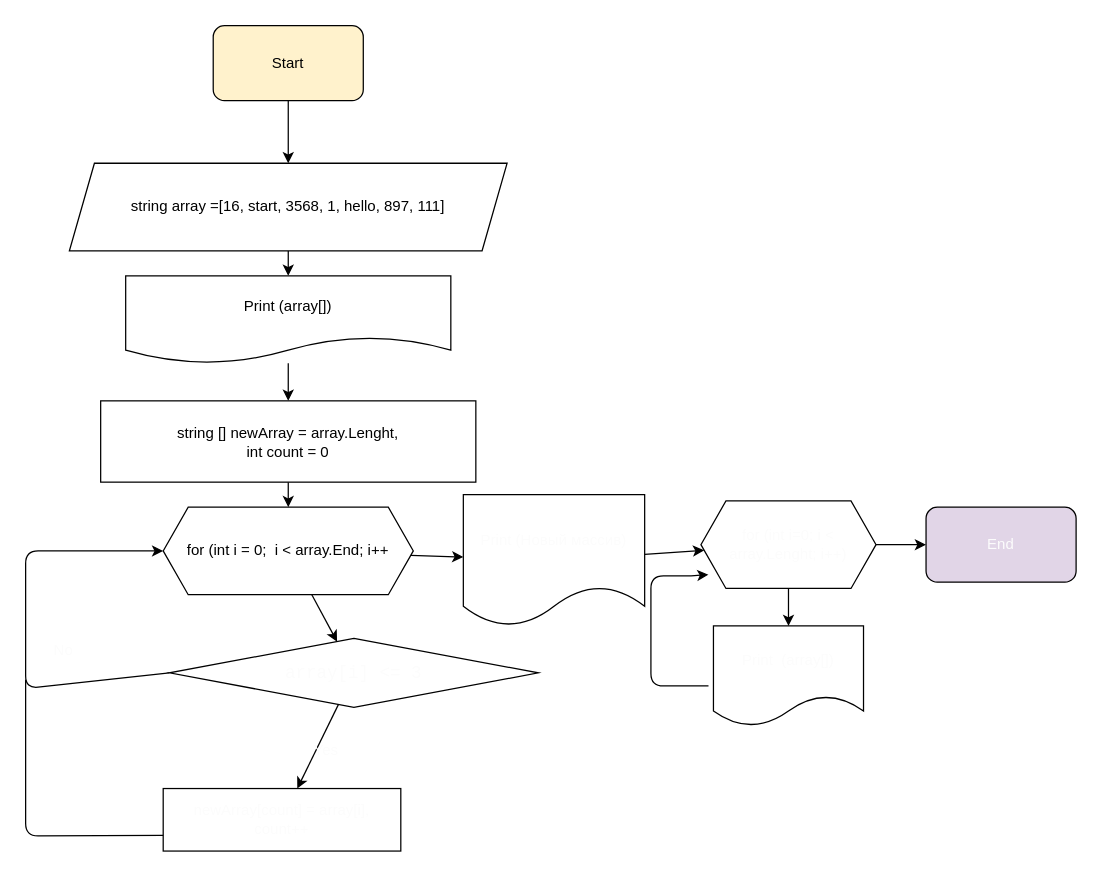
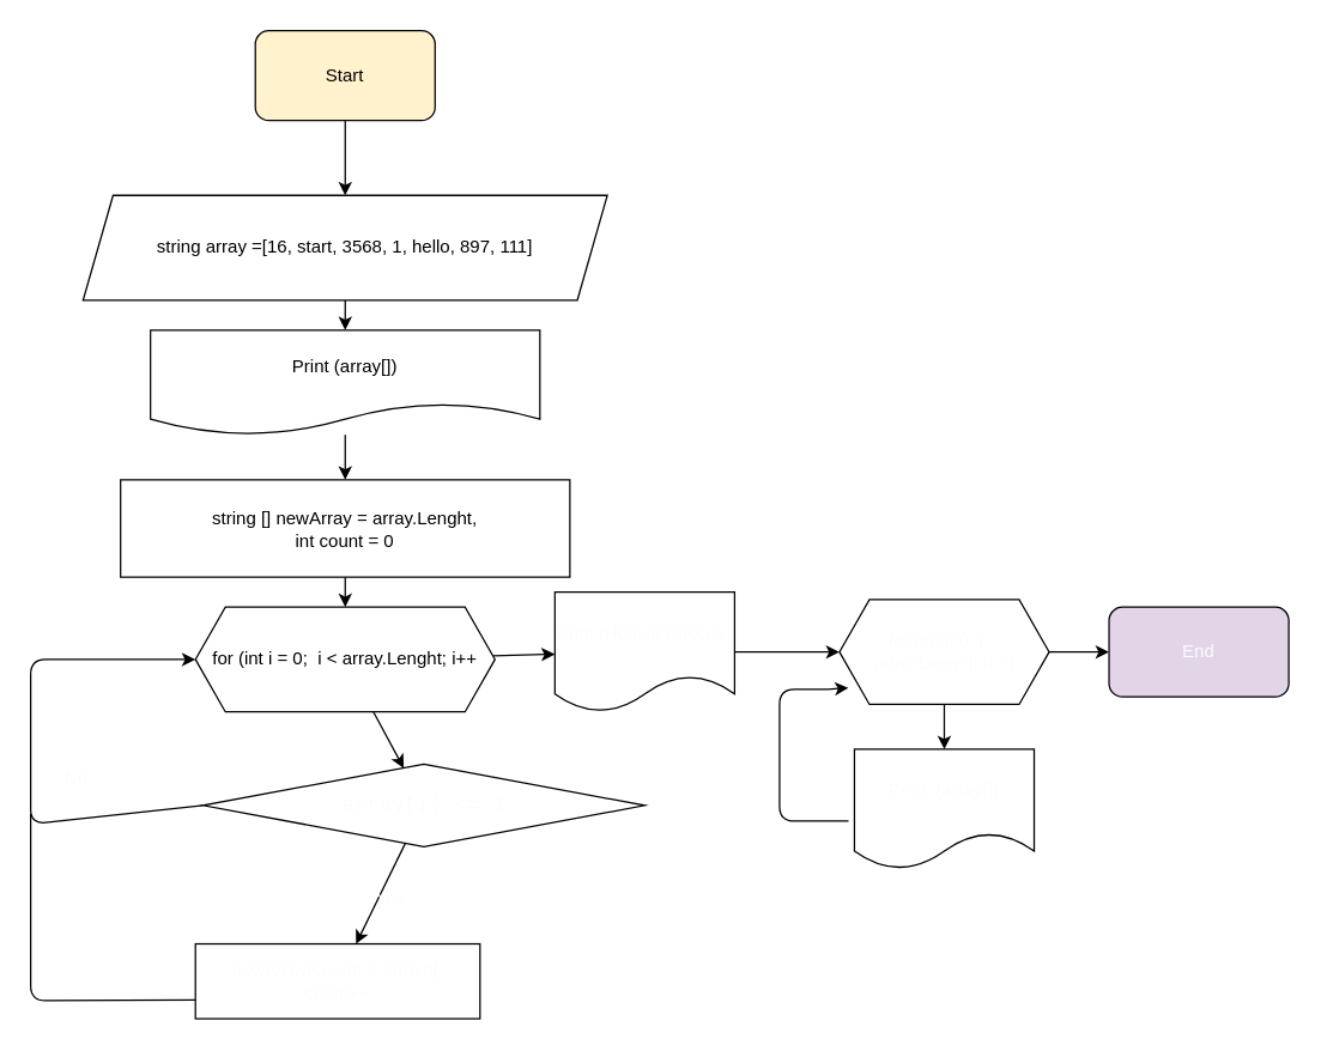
  <mxCell id="0" />
  <mxCell id="1" parent="0" />
  <mxCell id="2" value="" style="edgeStyle=none;html=1;" edge="1" parent="1" source="3" target="5"><mxGeometry relative="1" as="geometry" /></mxCell>
  <mxCell id="3" value="Start" style="rounded=1;whiteSpace=wrap;html=1;fillColor=#fff2cc;" vertex="1" parent="1"><mxGeometry x="170" y="20" width="120" height="60" as="geometry" /></mxCell>
  <mxCell id="4" value="" style="edgeStyle=none;html=1;" edge="1" parent="1" source="5" target="7"><mxGeometry relative="1" as="geometry" /></mxCell>
  <mxCell id="5" value="string array =[16, start, 3568, 1, hello, 897, 111]" style="shape=parallelogram;perimeter=parallelogramPerimeter;whiteSpace=wrap;html=1;fixedSize=1;" vertex="1" parent="1"><mxGeometry x="55" y="130" width="350" height="70" as="geometry" /></mxCell>
  <mxCell id="6" value="" style="edgeStyle=none;html=1;" edge="1" parent="1" source="7" target="9"><mxGeometry relative="1" as="geometry" /></mxCell>
  <mxCell id="7" value="Print (array[])" style="shape=document;whiteSpace=wrap;html=1;boundedLbl=1;" vertex="1" parent="1"><mxGeometry x="100" y="220" width="260" height="70" as="geometry" /></mxCell>
  <mxCell id="8" value="" style="edgeStyle=none;html=1;fontColor=#FCFCFC;" edge="1" parent="1" source="9" target="19"><mxGeometry relative="1" as="geometry" /></mxCell>
  <mxCell id="9" value="string [] newArray = array.Lenght,&lt;br&gt;int count = 0" style="rounded=0;whiteSpace=wrap;html=1;" vertex="1" parent="1"><mxGeometry x="80" y="320" width="300" height="65" as="geometry" /></mxCell>
  <mxCell id="10" value="" style="edgeStyle=none;html=1;fontColor=#FCFCFC;" edge="1" parent="1" source="19" target="13"><mxGeometry relative="1" as="geometry" /></mxCell>
  <mxCell id="11" style="edgeStyle=none;html=1;fontColor=#FCFCFC;entryX=0;entryY=0.5;entryDx=0;entryDy=0;exitX=0;exitY=0.5;exitDx=0;exitDy=0;" edge="1" parent="1" source="13" target="19"><mxGeometry relative="1" as="geometry"><mxPoint x="30" y="550" as="targetPoint" /><Array as="points"><mxPoint x="20" y="550" /><mxPoint x="20" y="440" /></Array></mxGeometry></mxCell>
  <mxCell id="12" value="" style="edgeStyle=none;html=1;fontColor=#FCFCFC;" edge="1" parent="1" source="13" target="15"><mxGeometry relative="1" as="geometry" /></mxCell>
  <mxCell id="13" value="&lt;div style=&quot;font-family: &amp;#34;consolas&amp;#34; , &amp;#34;courier new&amp;#34; , monospace ; font-size: 14px ; line-height: 19px&quot;&gt;&lt;font color=&quot;#fcfcfc&quot; style=&quot;line-height: 1.2&quot;&gt;array[i] &amp;lt;= 3&lt;/font&gt;&lt;/div&gt;" style="rhombus;whiteSpace=wrap;html=1;" vertex="1" parent="1"><mxGeometry x="135" y="510" width="295" height="55" as="geometry" /></mxCell>
  <mxCell id="14" value="No" style="text;html=1;align=center;verticalAlign=middle;resizable=0;points=[];autosize=1;strokeColor=none;fillColor=none;fontColor=#FCFCFC;" vertex="1" parent="1"><mxGeometry x="35" y="510" width="30" height="20" as="geometry" /></mxCell>
  <mxCell id="15" value="newArray[count] = array[i],&lt;br&gt;count++" style="rounded=0;whiteSpace=wrap;html=1;labelBackgroundColor=none;fontColor=#FCFCFC;" vertex="1" parent="1"><mxGeometry x="130" y="630" width="190" height="50" as="geometry" /></mxCell>
  <mxCell id="16" value="Yes" style="text;html=1;align=center;verticalAlign=middle;resizable=0;points=[];autosize=1;strokeColor=none;fillColor=none;fontColor=#FCFCFC;" vertex="1" parent="1"><mxGeometry x="240" y="590" width="40" height="20" as="geometry" /></mxCell>
  <mxCell id="17" value="" style="endArrow=none;html=1;fontColor=#FCFCFC;startArrow=none;" edge="1" parent="1" source="19"><mxGeometry width="50" height="50" relative="1" as="geometry"><mxPoint x="250" y="470" as="sourcePoint" /><mxPoint x="300" y="420" as="targetPoint" /><Array as="points" /></mxGeometry></mxCell>
  <mxCell id="18" value="" style="edgeStyle=none;html=1;fontColor=#FCFCFC;" edge="1" parent="1" source="19" target="22"><mxGeometry relative="1" as="geometry" /></mxCell>
- <mxCell id="19" value="for (int i = 0;&amp;nbsp; i &amp;lt; array.End; i++" style="shape=hexagon;perimeter=hexagonPerimeter2;whiteSpace=wrap;html=1;fixedSize=1;" vertex="1" parent="1"><mxGeometry x="130" y="405" width="200" height="70" as="geometry" /></mxCell>
+ <mxCell id="19" value="for (int i = 0;&amp;nbsp; i &amp;lt; array.Lenght; i++" style="shape=hexagon;perimeter=hexagonPerimeter2;whiteSpace=wrap;html=1;fixedSize=1;" vertex="1" parent="1"><mxGeometry x="130" y="405" width="200" height="70" as="geometry" /></mxCell>
  <mxCell id="20" value="" style="endArrow=none;html=1;fontColor=#FCFCFC;entryX=0;entryY=0.75;entryDx=0;entryDy=0;" edge="1" parent="1" target="15"><mxGeometry width="50" height="50" relative="1" as="geometry"><mxPoint x="20" y="550" as="sourcePoint" /><mxPoint x="-55" y="675" as="targetPoint" /><Array as="points"><mxPoint x="20" y="540" /><mxPoint x="20" y="610" /><mxPoint x="20" y="668" /></Array></mxGeometry></mxCell>
  <mxCell id="21" value="" style="edgeStyle=none;html=1;fontColor=#FCFCFC;" edge="1" parent="1" source="22" target="25"><mxGeometry relative="1" as="geometry" /></mxCell>
- <mxCell id="22" value="Print (Новый массив)" style="shape=document;whiteSpace=wrap;html=1;boundedLbl=1;labelBackgroundColor=none;fontColor=#FCFCFC;" vertex="1" parent="1"><mxGeometry x="370" y="395" width="145" height="105" as="geometry" /></mxCell>
+ <mxCell id="22" value="Print (Новый массив)" style="shape=document;whiteSpace=wrap;html=1;boundedLbl=1;labelBackgroundColor=none;fontColor=#FCFCFC;" vertex="1" parent="1"><mxGeometry x="370" y="395" width="120" height="80" as="geometry" /></mxCell>
  <mxCell id="23" value="" style="edgeStyle=none;html=1;fontColor=#FCFCFC;" edge="1" parent="1" source="25" target="26"><mxGeometry relative="1" as="geometry" /></mxCell>
  <mxCell id="24" value="" style="edgeStyle=none;html=1;fontColor=#FCFCFC;" edge="1" parent="1" source="25" target="28"><mxGeometry relative="1" as="geometry" /></mxCell>
  <mxCell id="25" value="for (int i=0; i &amp;lt; array.Lenght; i++)" style="shape=hexagon;perimeter=hexagonPerimeter2;whiteSpace=wrap;html=1;fixedSize=1;labelBackgroundColor=none;fontColor=#FCFCFC;" vertex="1" parent="1"><mxGeometry x="560" y="400" width="140" height="70" as="geometry" /></mxCell>
  <mxCell id="26" value="Print&amp;nbsp; (array[])" style="shape=document;whiteSpace=wrap;html=1;boundedLbl=1;labelBackgroundColor=none;fontColor=#FCFCFC;" vertex="1" parent="1"><mxGeometry x="570" y="500" width="120" height="80" as="geometry" /></mxCell>
  <mxCell id="27" value="" style="endArrow=classic;html=1;fontColor=#FCFCFC;exitX=-0.033;exitY=0.6;exitDx=0;exitDy=0;exitPerimeter=0;" edge="1" parent="1" source="26"><mxGeometry width="50" height="50" relative="1" as="geometry"><mxPoint x="390" y="330" as="sourcePoint" /><mxPoint x="566" y="459" as="targetPoint" /><Array as="points"><mxPoint x="520" y="548" /><mxPoint x="520" y="460" /><mxPoint x="550" y="460" /></Array></mxGeometry></mxCell>
  <mxCell id="28" value="End" style="rounded=1;whiteSpace=wrap;html=1;labelBackgroundColor=none;fontColor=#FCFCFC;fillColor=#e1d5e7;" vertex="1" parent="1"><mxGeometry x="740" y="405" width="120" height="60" as="geometry" /></mxCell>
